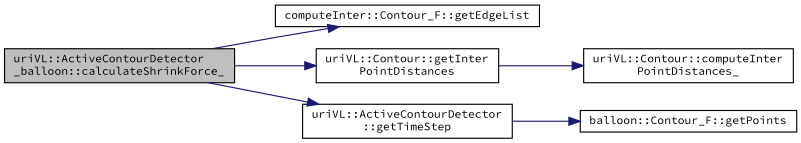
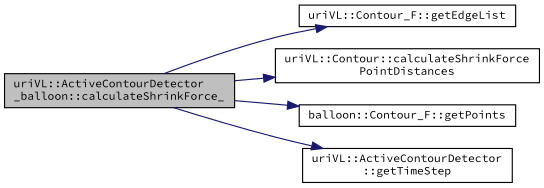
  digraph {
    fontname="Source Code Pro"
    rankdir=LR
    node [color=black fillcolor=white fontname="Source Code Pro" fontsize=10 shape=record style=filled]
    edge [color=midnightblue fontname="Source Code Pro" fontsize=10 labelfontname=Helvetica labelfontsize=10 style=solid]
    n1 [fillcolor=grey75 fontcolor=black height=0.2 label="uriVL::ActiveContourDetector\l_balloon::calculateShrinkForce_" width=0.4]
-   n2 [height=0.2 label="computeInter::Contour_F::getEdgeList" width=0.4]
-   n3 [height=0.2 label="uriVL::Contour::getInter\lPointDistances" width=0.4]
+   n2 [height=0.2 label="uriVL::Contour_F::getEdgeList" width=0.4]
+   n3 [height=0.2 label="uriVL::Contour::calculateShrinkForce\lPointDistances" width=0.4]
    n4 [height=0.2 label="balloon::Contour_F::getPoints" width=0.4]
    n5 [height=0.2 label="uriVL::ActiveContourDetector\l::getTimeStep" width=0.4]
-   n6 [height=0.2 label="uriVL::Contour::computeInter\lPointDistances_" width=0.4]
    n1 -> n2
    n1 -> n3
-   n5 -> n4
+   n1 -> n4
    n1 -> n5
-   n3 -> n6
  }
